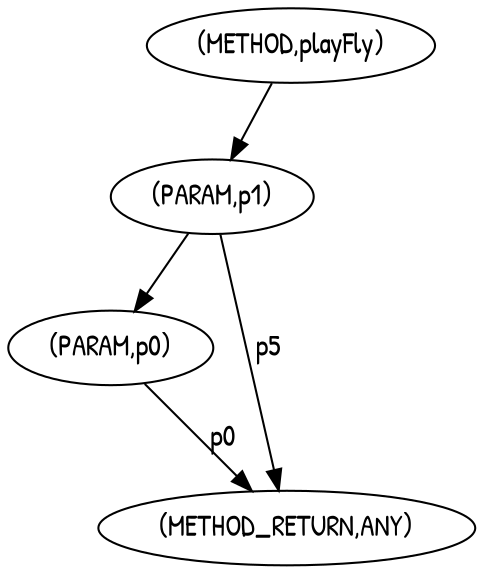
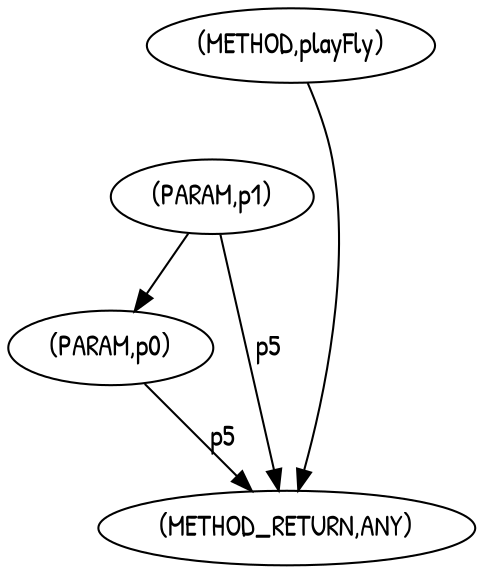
  digraph {
    fontname="Patrick Hand"
    node [fontname="Patrick Hand"]
    edge [fontname="Patrick Hand"]
    n1 [label=<(METHOD,playFly)>]
    n2 [label=<(PARAM,p1)>]
    n3 [label=<(PARAM,p0)>]
    n4 [label=<(METHOD_RETURN,ANY)>]
-   n1 -> n2
+   n1 -> n4
    n2 -> n3
    n2 -> n4 [label=p5]
-   n3 -> n4 [label=p0]
+   n3 -> n4 [label=p5]
  }
